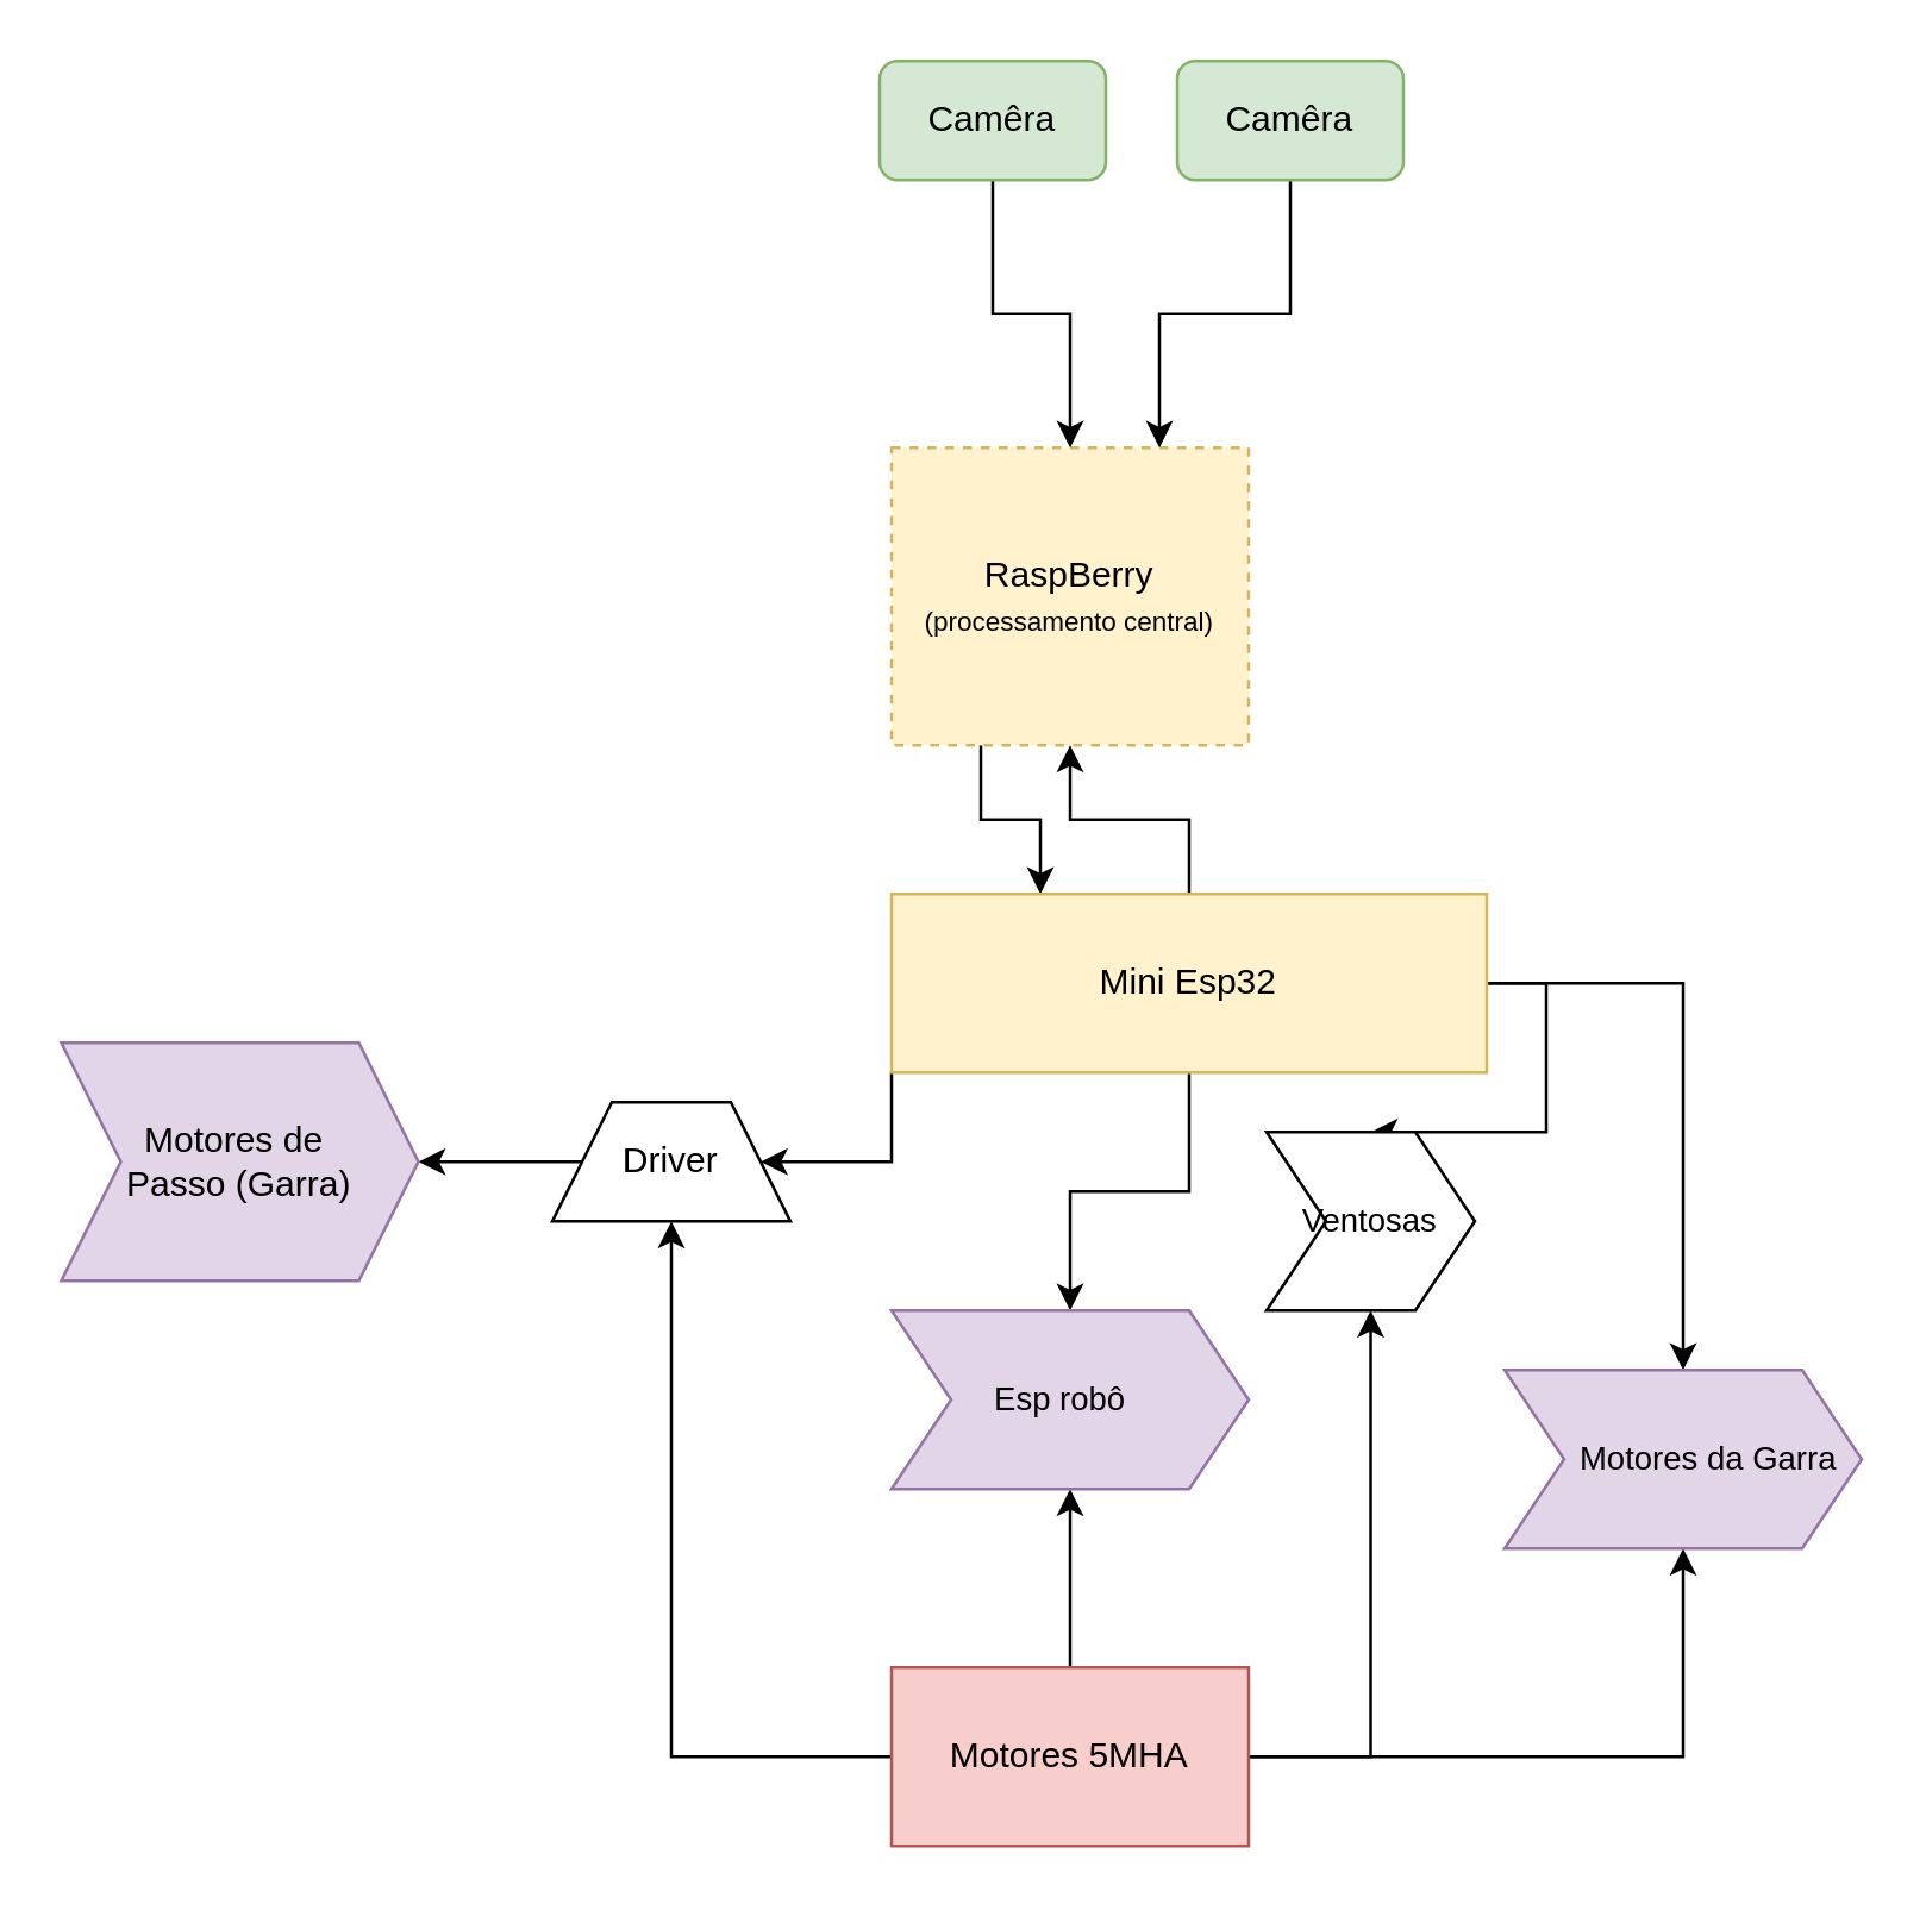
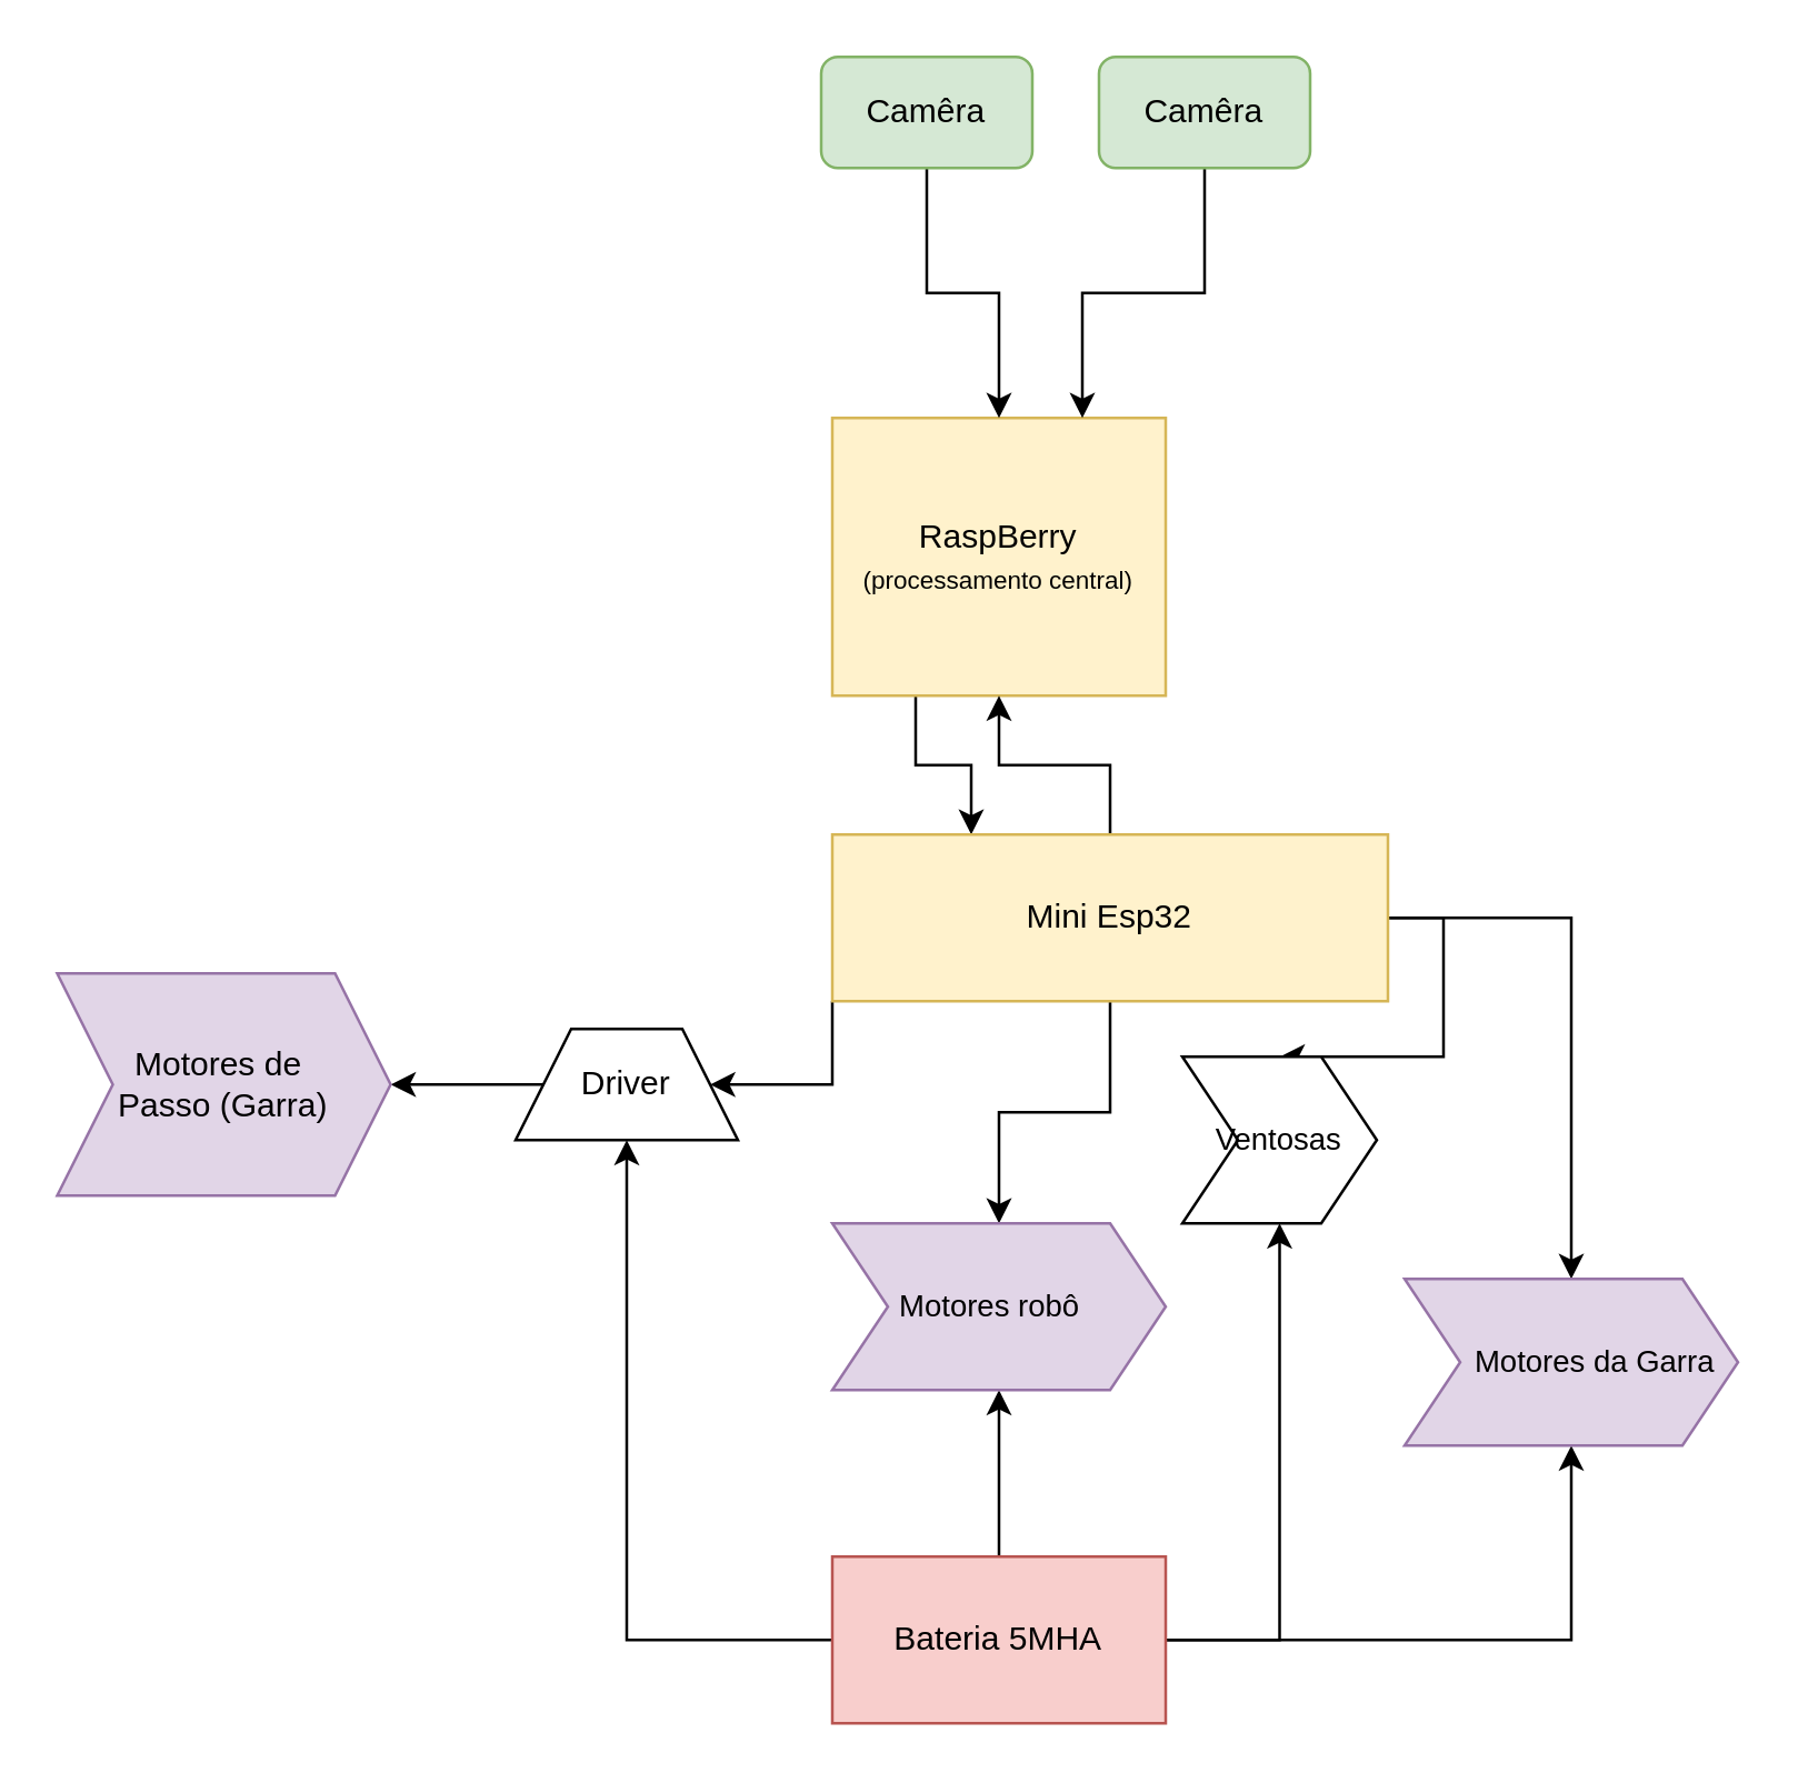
  <mxCell id="0" />
  <mxCell id="1" parent="0" />
  <mxCell id="2" style="edgeStyle=orthogonalEdgeStyle;rounded=0;orthogonalLoop=1;jettySize=auto;html=1;exitX=0.25;exitY=1;exitDx=0;exitDy=0;entryX=0.25;entryY=0;entryDx=0;entryDy=0;" parent="1" source="3" target="9" edge="1"><mxGeometry relative="1" as="geometry" /></mxCell>
- <mxCell id="3" value="RaspBerry&lt;div&gt;&lt;font style=&quot;font-size: 9px;&quot;&gt;(processamento central)&lt;/font&gt;&lt;/div&gt;" style="rounded=0;whiteSpace=wrap;html=1;fillColor=#fff2cc;strokeColor=#d6b656;dashed=1;" parent="1" vertex="1"><mxGeometry x="299" y="150" width="120" height="100" as="geometry" /></mxCell>
+ <mxCell id="3" value="RaspBerry&lt;div&gt;&lt;font style=&quot;font-size: 9px;&quot;&gt;(processamento central)&lt;/font&gt;&lt;/div&gt;" style="rounded=0;whiteSpace=wrap;html=1;fillColor=#fff2cc;strokeColor=#d6b656;" parent="1" vertex="1"><mxGeometry x="299" y="150" width="120" height="100" as="geometry" /></mxCell>
  <mxCell id="4" style="edgeStyle=orthogonalEdgeStyle;rounded=0;orthogonalLoop=1;jettySize=auto;html=1;exitX=0.5;exitY=0;exitDx=0;exitDy=0;" parent="1" source="9" target="3" edge="1"><mxGeometry relative="1" as="geometry" /></mxCell>
  <mxCell id="5" style="edgeStyle=orthogonalEdgeStyle;rounded=0;orthogonalLoop=1;jettySize=auto;html=1;exitX=0;exitY=1;exitDx=0;exitDy=0;entryX=1;entryY=0.5;entryDx=0;entryDy=0;" parent="1" source="9" target="16" edge="1"><mxGeometry relative="1" as="geometry"><Array as="points"><mxPoint x="299" y="390" /></Array></mxGeometry></mxCell>
  <mxCell id="6" style="edgeStyle=orthogonalEdgeStyle;rounded=0;orthogonalLoop=1;jettySize=auto;html=1;exitX=1;exitY=0.5;exitDx=0;exitDy=0;" parent="1" source="9" target="21" edge="1"><mxGeometry relative="1" as="geometry" /></mxCell>
  <mxCell id="7" style="edgeStyle=orthogonalEdgeStyle;rounded=0;orthogonalLoop=1;jettySize=auto;html=1;exitX=1;exitY=0.5;exitDx=0;exitDy=0;entryX=0.5;entryY=0;entryDx=0;entryDy=0;" parent="1" source="9" target="20" edge="1"><mxGeometry relative="1" as="geometry" /></mxCell>
  <mxCell id="8" style="edgeStyle=orthogonalEdgeStyle;rounded=0;orthogonalLoop=1;jettySize=auto;html=1;entryX=0.5;entryY=0;entryDx=0;entryDy=0;" edge="1" parent="1" source="9" target="24"><mxGeometry relative="1" as="geometry" /></mxCell>
  <mxCell id="9" value="Mini Esp32" style="rounded=0;whiteSpace=wrap;html=1;fillColor=#fff2cc;strokeColor=#d6b656;" parent="1" vertex="1"><mxGeometry x="299" y="300" width="200" height="60" as="geometry" /></mxCell>
  <mxCell id="10" style="edgeStyle=orthogonalEdgeStyle;rounded=0;orthogonalLoop=1;jettySize=auto;html=1;exitX=0.5;exitY=1;exitDx=0;exitDy=0;" parent="1" source="14" target="16" edge="1"><mxGeometry relative="1" as="geometry"><Array as="points"><mxPoint x="359" y="590" /><mxPoint x="225" y="590" /></Array></mxGeometry></mxCell>
  <mxCell id="11" style="edgeStyle=orthogonalEdgeStyle;rounded=0;orthogonalLoop=1;jettySize=auto;html=1;exitX=1;exitY=0.5;exitDx=0;exitDy=0;entryX=0.5;entryY=1;entryDx=0;entryDy=0;" parent="1" source="14" target="21" edge="1"><mxGeometry relative="1" as="geometry" /></mxCell>
  <mxCell id="12" style="edgeStyle=orthogonalEdgeStyle;rounded=0;orthogonalLoop=1;jettySize=auto;html=1;entryX=0.5;entryY=1;entryDx=0;entryDy=0;" edge="1" parent="1" source="14" target="24"><mxGeometry relative="1" as="geometry" /></mxCell>
  <mxCell id="13" style="edgeStyle=orthogonalEdgeStyle;rounded=0;orthogonalLoop=1;jettySize=auto;html=1;" edge="1" parent="1" source="14" target="20"><mxGeometry relative="1" as="geometry" /></mxCell>
- <mxCell id="14" value="Motores 5MHA" style="rounded=0;whiteSpace=wrap;html=1;fillColor=#f8cecc;strokeColor=#b85450;" parent="1" vertex="1"><mxGeometry x="299" y="560" width="120" height="60" as="geometry" /></mxCell>
+ <mxCell id="14" value="Bateria 5MHA" style="rounded=0;whiteSpace=wrap;html=1;fillColor=#f8cecc;strokeColor=#b85450;" parent="1" vertex="1"><mxGeometry x="299" y="560" width="120" height="60" as="geometry" /></mxCell>
  <mxCell id="15" style="edgeStyle=orthogonalEdgeStyle;rounded=0;orthogonalLoop=1;jettySize=auto;html=1;exitX=0;exitY=0.5;exitDx=0;exitDy=0;" parent="1" source="16" target="17" edge="1"><mxGeometry relative="1" as="geometry" /></mxCell>
  <mxCell id="16" value="Driver" style="shape=trapezoid;perimeter=trapezoidPerimeter;whiteSpace=wrap;html=1;fixedSize=1;" parent="1" vertex="1"><mxGeometry x="185" y="370" width="80" height="40" as="geometry" /></mxCell>
  <mxCell id="17" value="Motores de&amp;nbsp;&lt;div&gt;Passo (Garra)&lt;/div&gt;" style="shape=step;perimeter=stepPerimeter;whiteSpace=wrap;html=1;fixedSize=1;fillColor=#e1d5e7;strokeColor=#9673a6;" parent="1" vertex="1"><mxGeometry x="20" y="350" width="120" height="80" as="geometry" /></mxCell>
  <mxCell id="18" style="edgeStyle=orthogonalEdgeStyle;rounded=0;orthogonalLoop=1;jettySize=auto;html=1;exitX=0.5;exitY=1;exitDx=0;exitDy=0;entryX=0.5;entryY=0;entryDx=0;entryDy=0;" parent="1" source="19" target="3" edge="1"><mxGeometry relative="1" as="geometry" /></mxCell>
  <mxCell id="19" value="Camêra" style="rounded=1;whiteSpace=wrap;html=1;fillColor=#d5e8d4;strokeColor=#82b366;" parent="1" vertex="1"><mxGeometry x="295" y="20" width="76" height="40" as="geometry" /></mxCell>
  <mxCell id="20" value="&lt;font style=&quot;font-size: 11px;&quot;&gt;Motores da Garra&amp;nbsp;&amp;nbsp;&lt;/font&gt;" style="shape=step;perimeter=stepPerimeter;whiteSpace=wrap;html=1;fixedSize=1;align=right;fillColor=#e1d5e7;strokeColor=#9673a6;" parent="1" vertex="1"><mxGeometry x="505" y="460" width="120" height="60" as="geometry" /></mxCell>
  <mxCell id="21" value="&lt;span style=&quot;font-size: 11px;&quot;&gt;Ventosas&lt;/span&gt;" style="shape=step;perimeter=stepPerimeter;whiteSpace=wrap;html=1;fixedSize=1;align=center;" parent="1" vertex="1"><mxGeometry x="425" y="380" width="70" height="60" as="geometry" /></mxCell>
  <mxCell id="22" style="edgeStyle=orthogonalEdgeStyle;rounded=0;orthogonalLoop=1;jettySize=auto;html=1;entryX=0.75;entryY=0;entryDx=0;entryDy=0;" edge="1" parent="1" source="23" target="3"><mxGeometry relative="1" as="geometry" /></mxCell>
  <mxCell id="23" value="Camêra" style="rounded=1;whiteSpace=wrap;html=1;fillColor=#d5e8d4;strokeColor=#82b366;" vertex="1" parent="1"><mxGeometry x="395" y="20" width="76" height="40" as="geometry" /></mxCell>
- <mxCell id="24" value="&lt;font style=&quot;font-size: 11px;&quot;&gt;Esp robô&amp;nbsp;&amp;nbsp;&lt;/font&gt;" style="shape=step;perimeter=stepPerimeter;whiteSpace=wrap;html=1;fixedSize=1;align=center;fillColor=#e1d5e7;strokeColor=#9673a6;" vertex="1" parent="1"><mxGeometry x="299" y="440" width="120" height="60" as="geometry" /></mxCell>
+ <mxCell id="24" value="&lt;font style=&quot;font-size: 11px;&quot;&gt;Motores robô&amp;nbsp;&amp;nbsp;&lt;/font&gt;" style="shape=step;perimeter=stepPerimeter;whiteSpace=wrap;html=1;fixedSize=1;align=center;fillColor=#e1d5e7;strokeColor=#9673a6;" vertex="1" parent="1"><mxGeometry x="299" y="440" width="120" height="60" as="geometry" /></mxCell>
